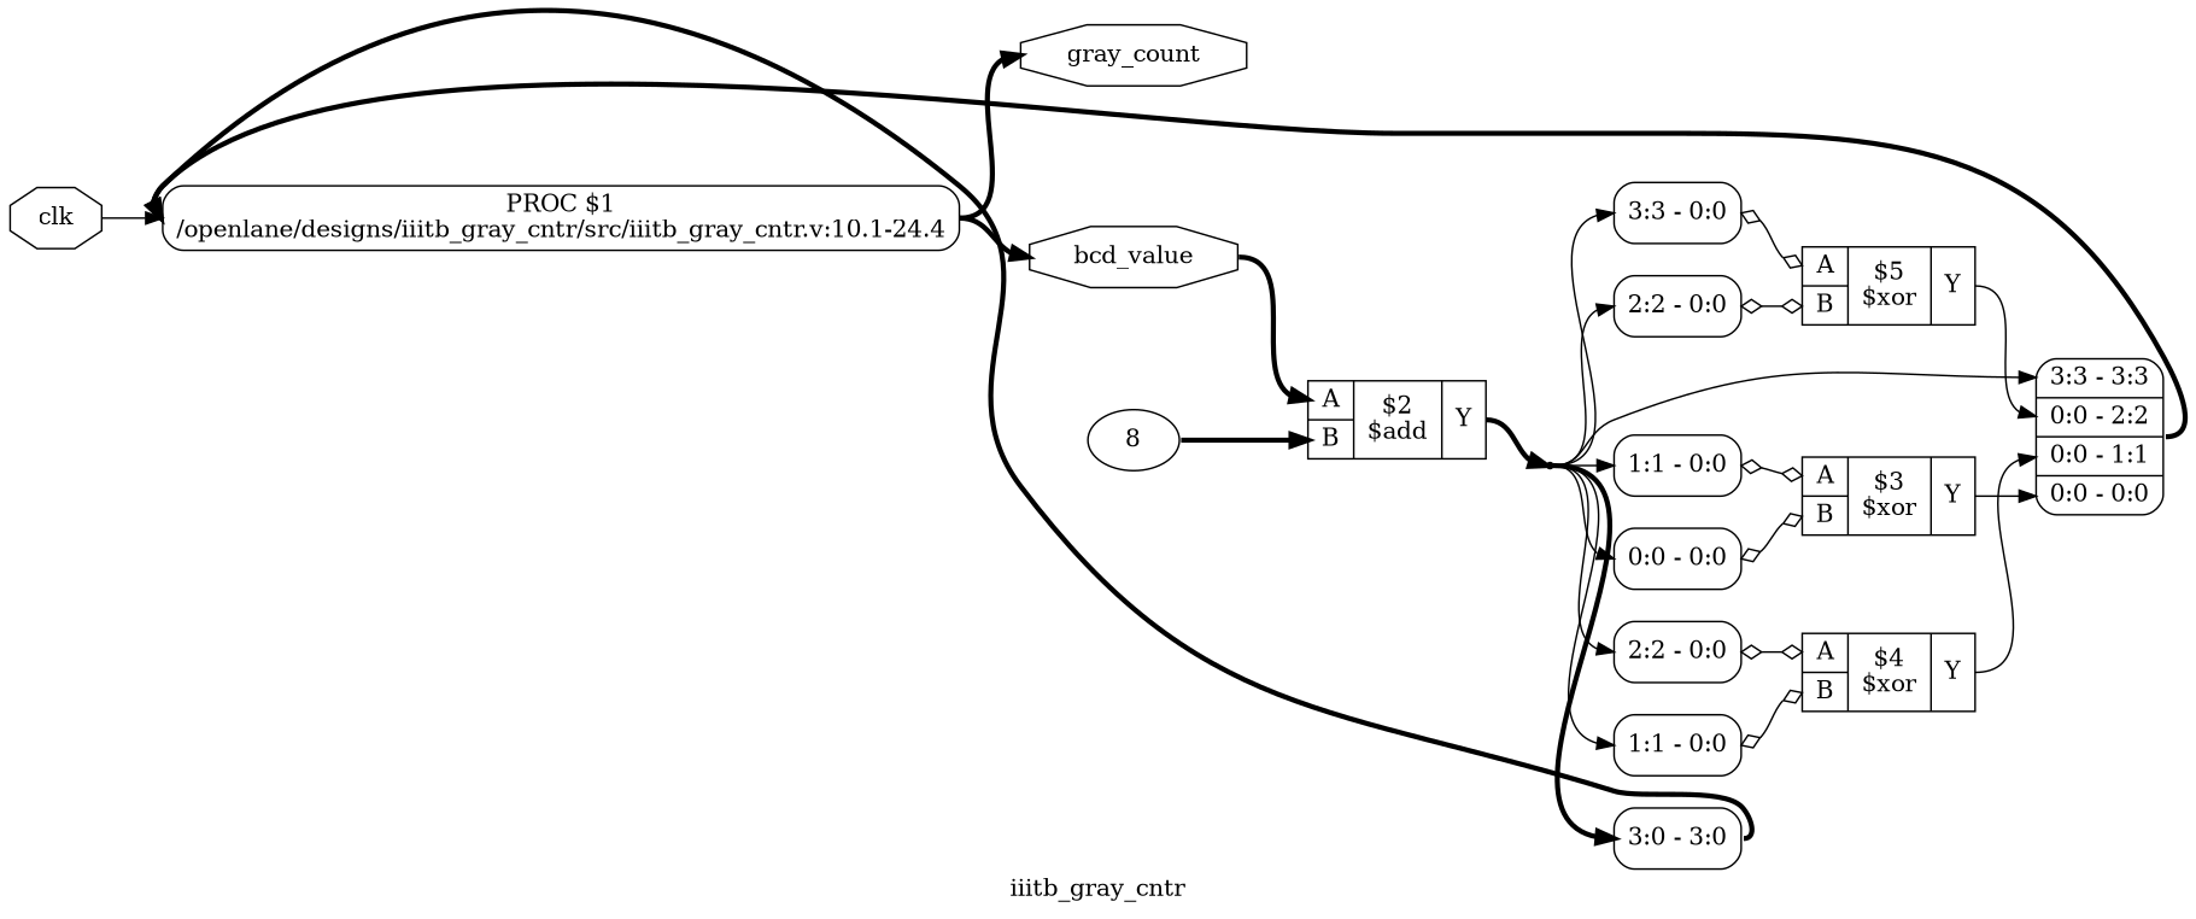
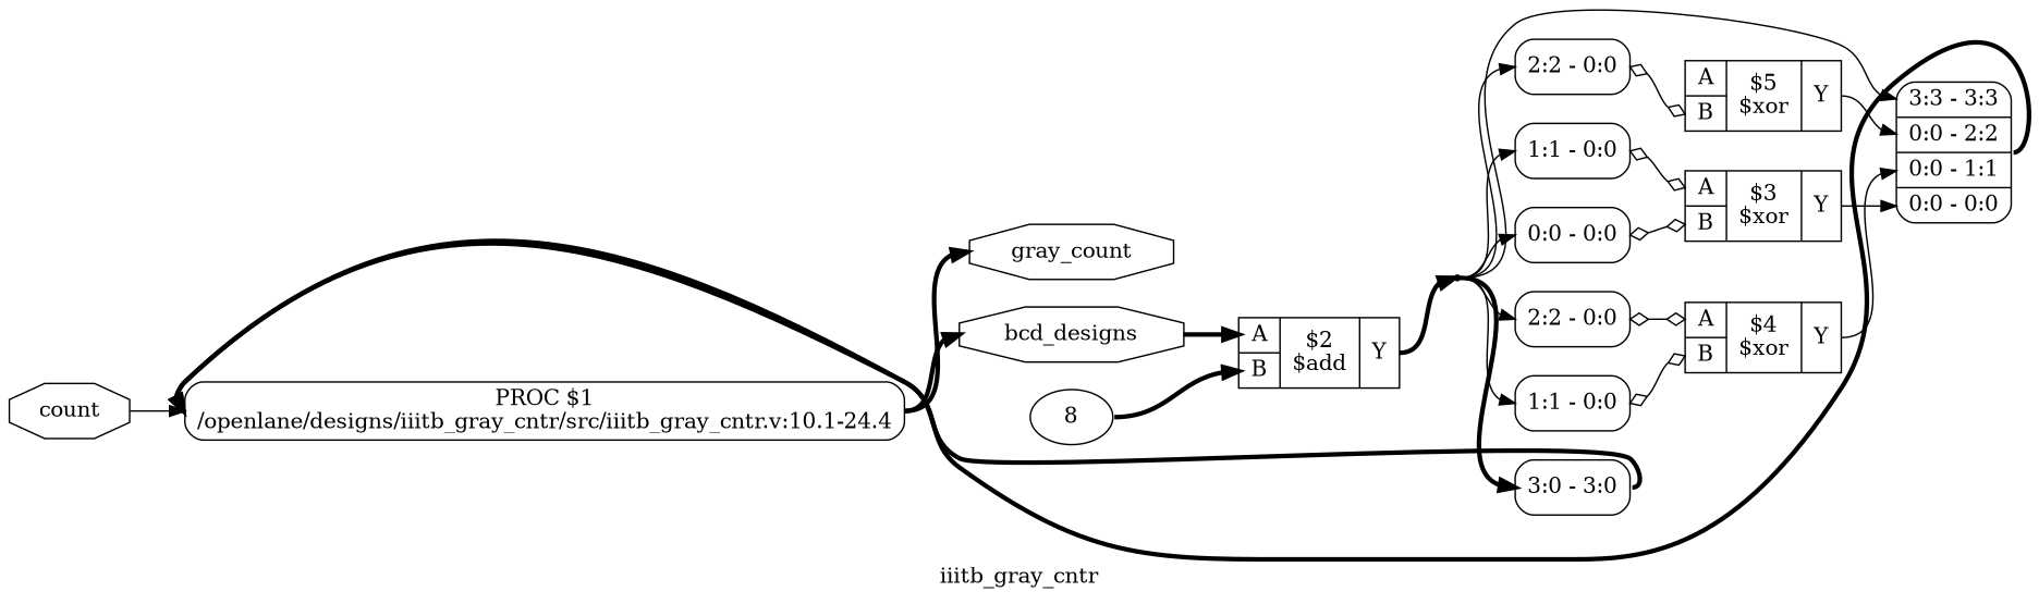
  digraph {
    label=iiitb_gray_cntr
    rankdir=LR
    remincross=true
    node [shape=record]
    edge [color=black headport="s0:w" tailport=e]
    n9 [color=black fontcolor=black label=gray_count shape=octagon]
-   n10 [color=black fontcolor=black label=bcd_value shape=octagon]
+   n10 [color=black fontcolor=black label=bcd_designs shape=octagon]
    c19 [label="{{<p13> A|<p14> B}|$2\n$add|{<p15> Y}}"]
    n4 [shape=point]
    p7 [label="PROC $1\n/openlane/designs/iiitb_gray_cntr/src/iiitb_gray_cntr.v:10.1-24.4" shape=box style=rounded]
-   n12 [color=black fontcolor=black label=clk shape=octagon]
+   n12 [color=black fontcolor=black label=count shape=octagon]
    c16 [label="{{<p13> A|<p14> B}|$5\n$xor|{<p15> Y}}"]
    x9 [label="<s3> 3:3 - 3:3 |<s2> 0:0 - 2:2 |<s1> 0:0 - 1:1 |<s0> 0:0 - 0:0 " style=rounded]
    x0 [label="<s0> 2:2 - 0:0 " style=rounded]
-   x1 [label="<s0> 3:3 - 0:0 " style=rounded]
    c17 [label="{{<p13> A|<p14> B}|$4\n$xor|{<p15> Y}}"]
    x2 [label="<s0> 1:1 - 0:0 " style=rounded]
    x3 [label="<s0> 2:2 - 0:0 " style=rounded]
    c18 [label="{{<p13> A|<p14> B}|$3\n$xor|{<p15> Y}}"]
    x4 [label="<s0> 0:0 - 0:0 " style=rounded]
    x5 [label="<s0> 1:1 - 0:0 " style=rounded]
    v6 [label=8 shape=""]
    x8 [label="<s0> 3:0 - 3:0 " style=rounded]
    n10 -> c19 [headport="p13:w" style="setlinewidth(3)"]
    c19 -> n4 [headport=w style="setlinewidth(3)" tailport="p15:e"]
    n4 -> x9 [headport="s3:w"]
    n4 -> x0
-   n4 -> x1
    n4 -> x2
    n4 -> x3
    n4 -> x4
    n4 -> x5
    n4 -> x8 [style="setlinewidth(3)"]
    p7 -> n9 [headport=w style="setlinewidth(3)"]
    p7 -> n10 [headport=w style="setlinewidth(3)"]
    n12 -> p7 [headport=w]
    c16 -> x9 [headport="s2:w" tailport="p15:e"]
    x9 -> p7 [headport=w style="setlinewidth(3)"]
    x0 -> c16 [arrowhead=odiamond arrowtail=odiamond dir=both headport="p14:w"]
-   x1 -> c16 [arrowhead=odiamond arrowtail=odiamond dir=both headport="p13:w"]
    c17 -> x9 [headport="s1:w" tailport="p15:e"]
    x2 -> c17 [arrowhead=odiamond arrowtail=odiamond dir=both headport="p14:w"]
    x3 -> c17 [arrowhead=odiamond arrowtail=odiamond dir=both headport="p13:w"]
    c18 -> x9 [tailport="p15:e"]
    x4 -> c18 [arrowhead=odiamond arrowtail=odiamond dir=both headport="p14:w"]
    x5 -> c18 [arrowhead=odiamond arrowtail=odiamond dir=both headport="p13:w"]
    v6 -> c19 [headport="p14:w" style="setlinewidth(3)"]
    x8 -> p7 [headport=w style="setlinewidth(3)"]
  }
